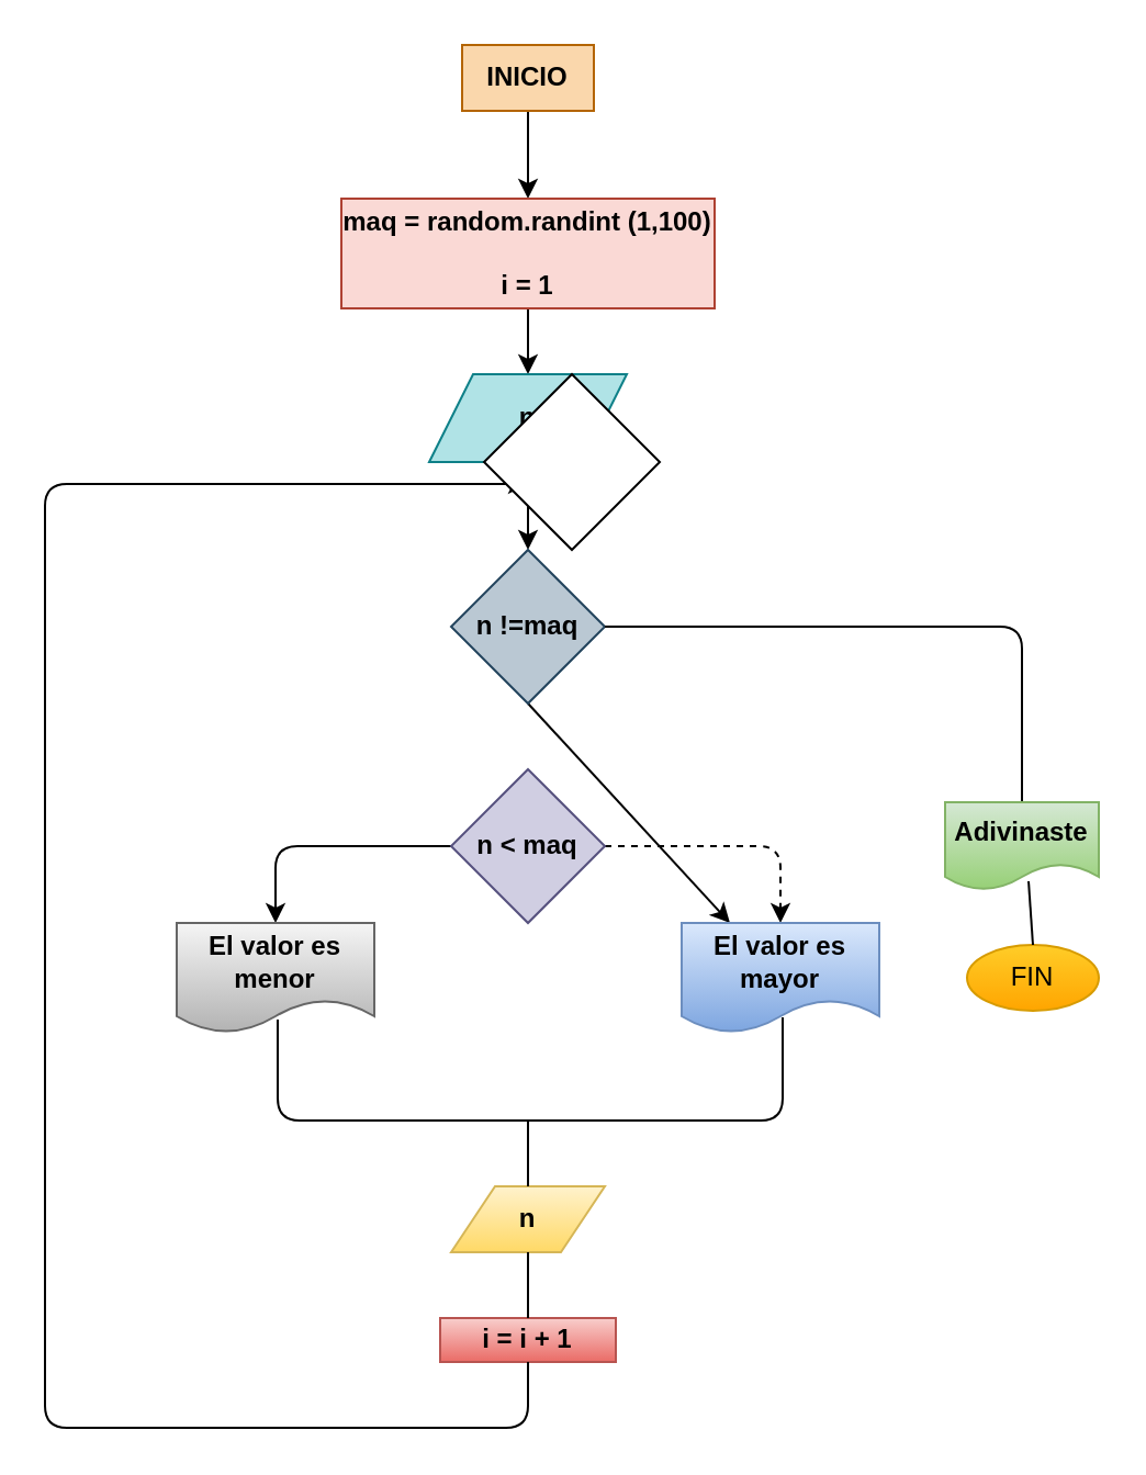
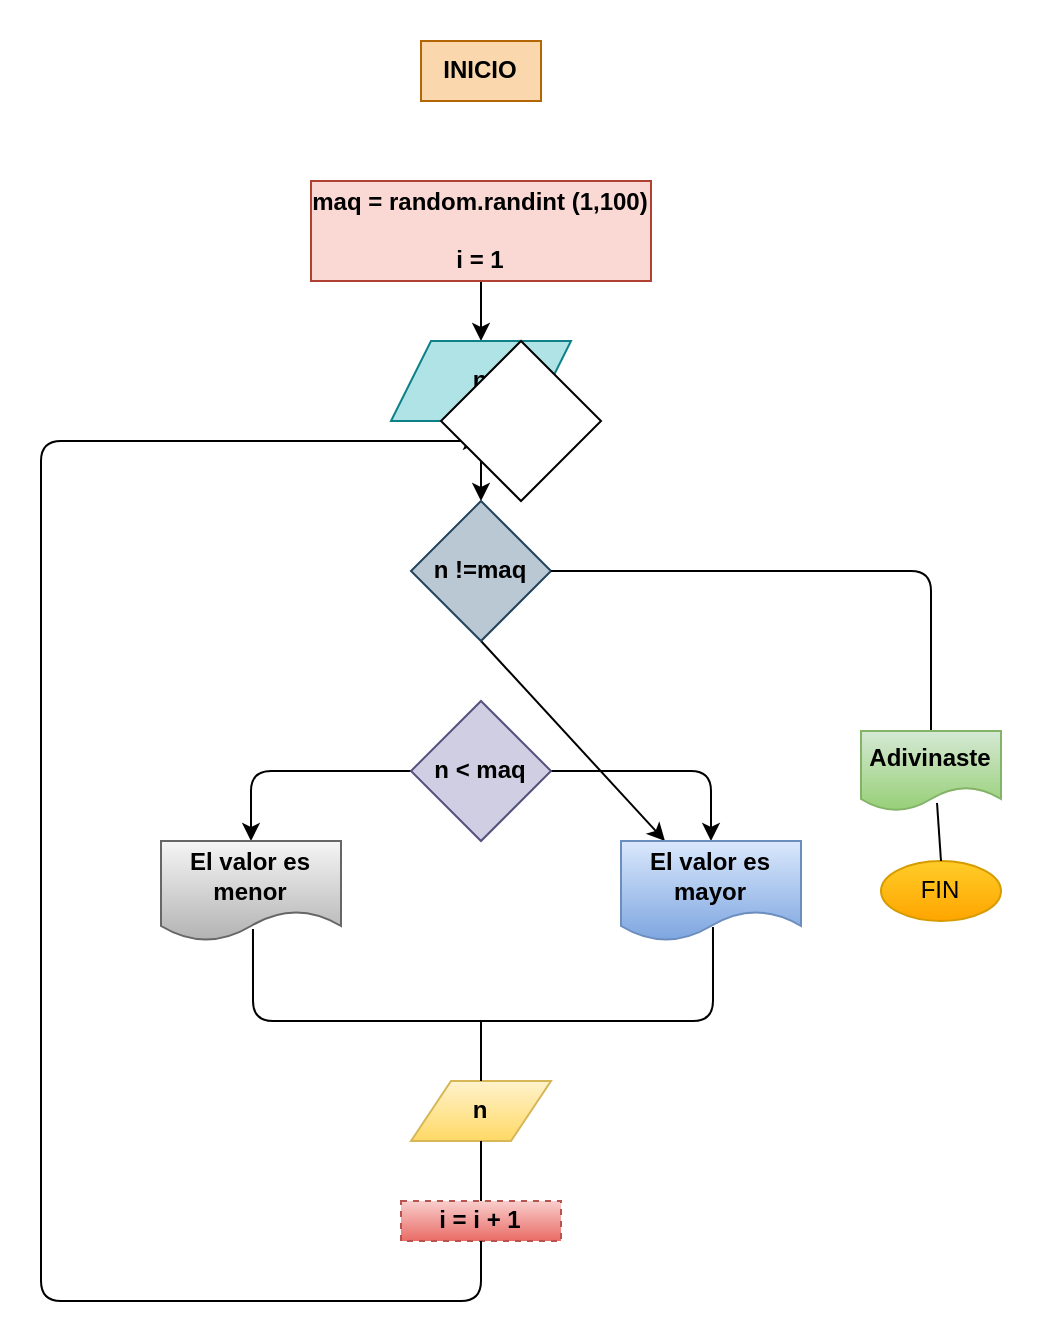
  <mxCell id="0" />
  <mxCell id="1" parent="0" />
- <mxCell id="2" value="" style="edgeStyle=none;html=1;" parent="1" source="3" target="5" edge="1"><mxGeometry relative="1" as="geometry" /></mxCell>
  <mxCell id="3" value="&lt;b&gt;&lt;font color=&quot;#000000&quot;&gt;INICIO&lt;/font&gt;&lt;/b&gt;" style="whiteSpace=wrap;html=1;fillColor=#fad7ac;strokeColor=#b46504;rounded=0;" parent="1" vertex="1"><mxGeometry x="210" y="20" width="60" height="30" as="geometry" /></mxCell>
  <mxCell id="4" value="" style="edgeStyle=none;html=1;" parent="1" source="5" target="7" edge="1"><mxGeometry relative="1" as="geometry" /></mxCell>
  <mxCell id="5" value="&lt;font color=&quot;#000000&quot;&gt;&lt;b&gt;maq = random.randint (1,100)&lt;br&gt;&lt;br&gt;i = 1&lt;/b&gt;&lt;/font&gt;" style="whiteSpace=wrap;html=1;fillColor=#fad9d5;strokeColor=#ae4132;" parent="1" vertex="1"><mxGeometry x="155" y="90" width="170" height="50" as="geometry" /></mxCell>
  <mxCell id="6" value="" style="edgeStyle=none;html=1;" parent="1" source="7" target="9" edge="1"><mxGeometry relative="1" as="geometry" /></mxCell>
  <mxCell id="7" value="&lt;b&gt;&lt;font color=&quot;#000000&quot;&gt;n&lt;/font&gt;&lt;/b&gt;" style="shape=parallelogram;perimeter=parallelogramPerimeter;whiteSpace=wrap;html=1;fixedSize=1;fillColor=#b0e3e6;strokeColor=#0e8088;" parent="1" vertex="1"><mxGeometry x="195" y="170" width="90" height="40" as="geometry" /></mxCell>
  <mxCell id="8" style="edgeStyle=none;html=1;exitX=0.5;exitY=1;exitDx=0;exitDy=0;" parent="1" source="9" target="14" edge="1"><mxGeometry relative="1" as="geometry" /></mxCell>
  <mxCell id="9" value="&lt;b&gt;&lt;font color=&quot;#000000&quot;&gt;n !=maq&lt;/font&gt;&lt;/b&gt;" style="rhombus;whiteSpace=wrap;html=1;fillColor=#bac8d3;strokeColor=#23445d;" parent="1" vertex="1"><mxGeometry x="205" y="250" width="70" height="70" as="geometry" /></mxCell>
  <mxCell id="10" style="edgeStyle=none;html=1;exitX=0;exitY=0.5;exitDx=0;exitDy=0;entryX=0.5;entryY=0;entryDx=0;entryDy=0;" parent="1" source="12" target="13" edge="1"><mxGeometry relative="1" as="geometry"><Array as="points"><mxPoint x="125" y="385" /></Array></mxGeometry></mxCell>
- <mxCell id="11" style="edgeStyle=none;html=1;exitX=1;exitY=0.5;exitDx=0;exitDy=0;entryX=0.5;entryY=0;entryDx=0;entryDy=0;dashed=1;" parent="1" source="12" target="14" edge="1"><mxGeometry relative="1" as="geometry"><Array as="points"><mxPoint x="355" y="385" /></Array></mxGeometry></mxCell>
+ <mxCell id="11" style="edgeStyle=none;html=1;exitX=1;exitY=0.5;exitDx=0;exitDy=0;entryX=0.5;entryY=0;entryDx=0;entryDy=0;" parent="1" source="12" target="14" edge="1"><mxGeometry relative="1" as="geometry"><Array as="points"><mxPoint x="355" y="385" /></Array></mxGeometry></mxCell>
  <mxCell id="12" value="&lt;b&gt;&lt;font color=&quot;#000000&quot;&gt;n &amp;lt; maq&lt;/font&gt;&lt;/b&gt;" style="rhombus;whiteSpace=wrap;html=1;fillColor=#d0cee2;strokeColor=#56517e;" parent="1" vertex="1"><mxGeometry x="205" y="350" width="70" height="70" as="geometry" /></mxCell>
  <mxCell id="13" value="&lt;b&gt;&lt;font color=&quot;#000000&quot;&gt;El valor es menor&lt;/font&gt;&lt;/b&gt;" style="shape=document;whiteSpace=wrap;html=1;boundedLbl=1;fillColor=#f5f5f5;gradientColor=#b3b3b3;strokeColor=#666666;" parent="1" vertex="1"><mxGeometry x="80" y="420" width="90" height="50" as="geometry" /></mxCell>
  <mxCell id="14" value="&lt;b&gt;&lt;font color=&quot;#000000&quot;&gt;El valor es mayor&lt;/font&gt;&lt;/b&gt;" style="shape=document;whiteSpace=wrap;html=1;boundedLbl=1;fillColor=#dae8fc;gradientColor=#7ea6e0;strokeColor=#6c8ebf;" parent="1" vertex="1"><mxGeometry x="310" y="420" width="90" height="50" as="geometry" /></mxCell>
  <mxCell id="15" value="&lt;b&gt;&lt;font color=&quot;#000000&quot;&gt;n&lt;/font&gt;&lt;/b&gt;" style="shape=parallelogram;perimeter=parallelogramPerimeter;whiteSpace=wrap;html=1;fixedSize=1;fillColor=#fff2cc;gradientColor=#ffd966;strokeColor=#d6b656;" parent="1" vertex="1"><mxGeometry x="205" y="540" width="70" height="30" as="geometry" /></mxCell>
  <mxCell id="16" value="" style="endArrow=none;html=1;exitX=0.511;exitY=0.88;exitDx=0;exitDy=0;exitPerimeter=0;entryX=0.511;entryY=0.86;entryDx=0;entryDy=0;entryPerimeter=0;" parent="1" source="13" target="14" edge="1"><mxGeometry width="50" height="50" relative="1" as="geometry"><mxPoint x="240" y="480" as="sourcePoint" /><mxPoint x="290" y="430" as="targetPoint" /><Array as="points"><mxPoint x="126" y="510" /><mxPoint x="250" y="510" /><mxPoint x="356" y="510" /></Array></mxGeometry></mxCell>
  <mxCell id="17" value="" style="endArrow=none;html=1;exitX=0.5;exitY=0;exitDx=0;exitDy=0;" parent="1" source="15" edge="1"><mxGeometry width="50" height="50" relative="1" as="geometry"><mxPoint x="240" y="480" as="sourcePoint" /><mxPoint x="240" y="510" as="targetPoint" /></mxGeometry></mxCell>
- <mxCell id="18" value="&lt;font color=&quot;#000000&quot;&gt;&lt;b&gt;i = i + 1&lt;/b&gt;&lt;/font&gt;" style="rounded=0;whiteSpace=wrap;html=1;fillColor=#f8cecc;gradientColor=#ea6b66;strokeColor=#b85450;" parent="1" vertex="1"><mxGeometry x="200" y="600" width="80" height="20" as="geometry" /></mxCell>
+ <mxCell id="18" value="&lt;font color=&quot;#000000&quot;&gt;&lt;b&gt;i = i + 1&lt;/b&gt;&lt;/font&gt;" style="rounded=0;whiteSpace=wrap;html=1;fillColor=#f8cecc;gradientColor=#ea6b66;strokeColor=#b85450;dashed=1;" parent="1" vertex="1"><mxGeometry x="200" y="600" width="80" height="20" as="geometry" /></mxCell>
  <mxCell id="19" value="" style="endArrow=none;html=1;exitX=0.5;exitY=1;exitDx=0;exitDy=0;entryX=0.5;entryY=0;entryDx=0;entryDy=0;" parent="1" source="15" target="18" edge="1"><mxGeometry width="50" height="50" relative="1" as="geometry"><mxPoint x="240" y="460" as="sourcePoint" /><mxPoint x="290" y="410" as="targetPoint" /></mxGeometry></mxCell>
  <mxCell id="20" value="" style="endArrow=classic;html=1;exitX=0.5;exitY=1;exitDx=0;exitDy=0;" parent="1" source="18" edge="1"><mxGeometry width="50" height="50" relative="1" as="geometry"><mxPoint x="240" y="540" as="sourcePoint" /><mxPoint x="240" y="220" as="targetPoint" /><Array as="points"><mxPoint x="240" y="650" /><mxPoint x="20" y="650" /><mxPoint x="20" y="220" /></Array></mxGeometry></mxCell>
  <mxCell id="21" value="" style="endArrow=none;html=1;entryX=1;entryY=0.5;entryDx=0;entryDy=0;exitX=0.5;exitY=0;exitDx=0;exitDy=0;" parent="1" source="22" target="9" edge="1"><mxGeometry width="50" height="50" relative="1" as="geometry"><mxPoint x="470" y="370" as="sourcePoint" /><mxPoint x="290" y="380" as="targetPoint" /><Array as="points"><mxPoint x="465" y="285" /></Array></mxGeometry></mxCell>
  <mxCell id="22" value="&lt;font color=&quot;#000000&quot;&gt;&lt;b&gt;Adivinaste&lt;/b&gt;&lt;/font&gt;" style="shape=document;whiteSpace=wrap;html=1;boundedLbl=1;fillColor=#d5e8d4;gradientColor=#97d077;strokeColor=#82b366;" parent="1" vertex="1"><mxGeometry x="430" y="365" width="70" height="40" as="geometry" /></mxCell>
  <mxCell id="23" value="FIN" style="ellipse;whiteSpace=wrap;html=1;fillColor=#ffcd28;gradientColor=#ffa500;strokeColor=#d79b00;" parent="1" vertex="1"><mxGeometry x="440" y="430" width="60" height="30" as="geometry" /></mxCell>
  <mxCell id="24" value="" style="endArrow=none;html=1;exitX=0.543;exitY=0.9;exitDx=0;exitDy=0;exitPerimeter=0;entryX=0.5;entryY=0;entryDx=0;entryDy=0;" parent="1" source="22" target="23" edge="1"><mxGeometry width="50" height="50" relative="1" as="geometry"><mxPoint x="240" y="290" as="sourcePoint" /><mxPoint x="290" y="240" as="targetPoint" /></mxGeometry></mxCell>
  <mxCell id="25" value="" style="rhombus;whiteSpace=wrap;html=1;" vertex="1" parent="1"><mxGeometry x="220" y="170" width="80" height="80" as="geometry" /></mxCell>
